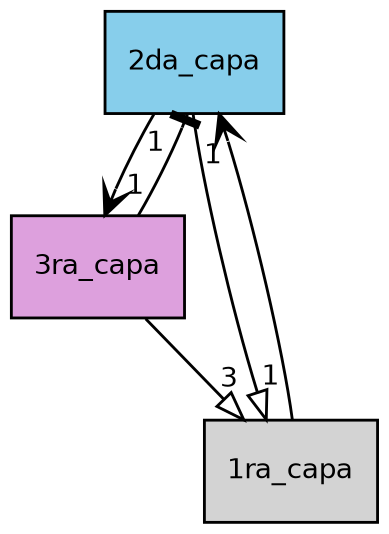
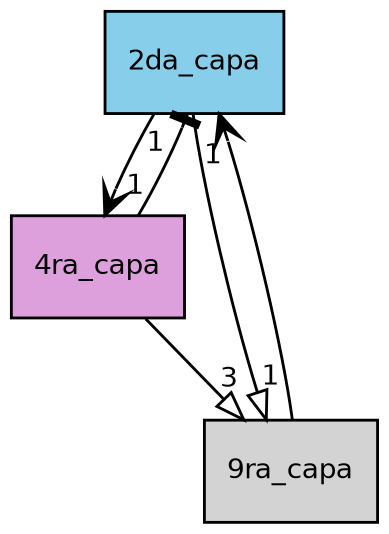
  digraph {
    compound=true
    node [fontname=Helvetica fontsize=10 shape=box style=filled]
    edge [arrowhead=vee headlabel=1 labeldistance=1.5 labelfontname=Helvetica labelfontsize=10]
    n1 [fillcolor=skyblue label="2da_capa" pencolor=black]
-   n2 [fillcolor=plum label="3ra_capa"]
-   n3 [fillcolor=lightgrey label="1ra_capa"]
+   n2 [fillcolor=plum label="4ra_capa"]
+   n3 [fillcolor=lightgrey label="9ra_capa"]
    n1 -> n2
    n1 -> n3 [arrowhead=onormal]
    n2 -> n1 [arrowhead=tee]
    n2 -> n3 [arrowhead=onormal headlabel=3]
    n3 -> n1
  }
